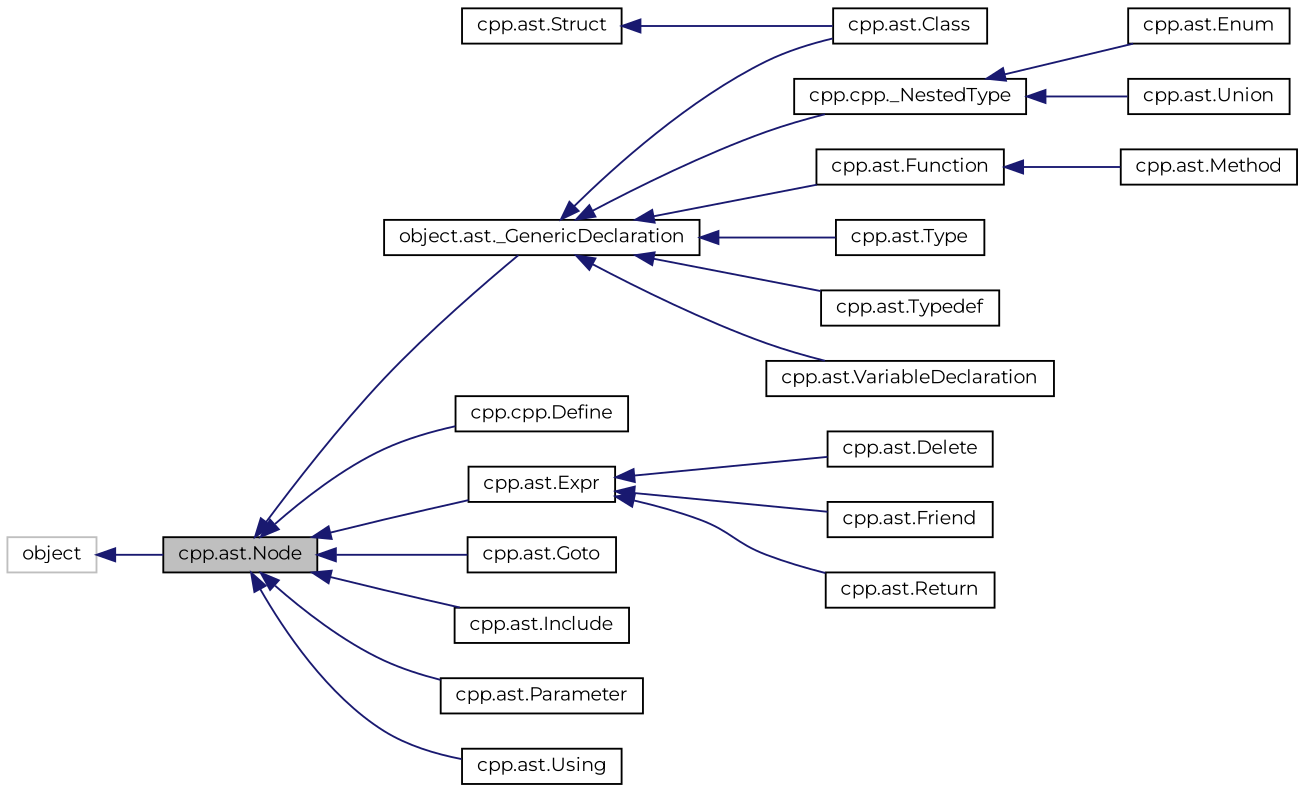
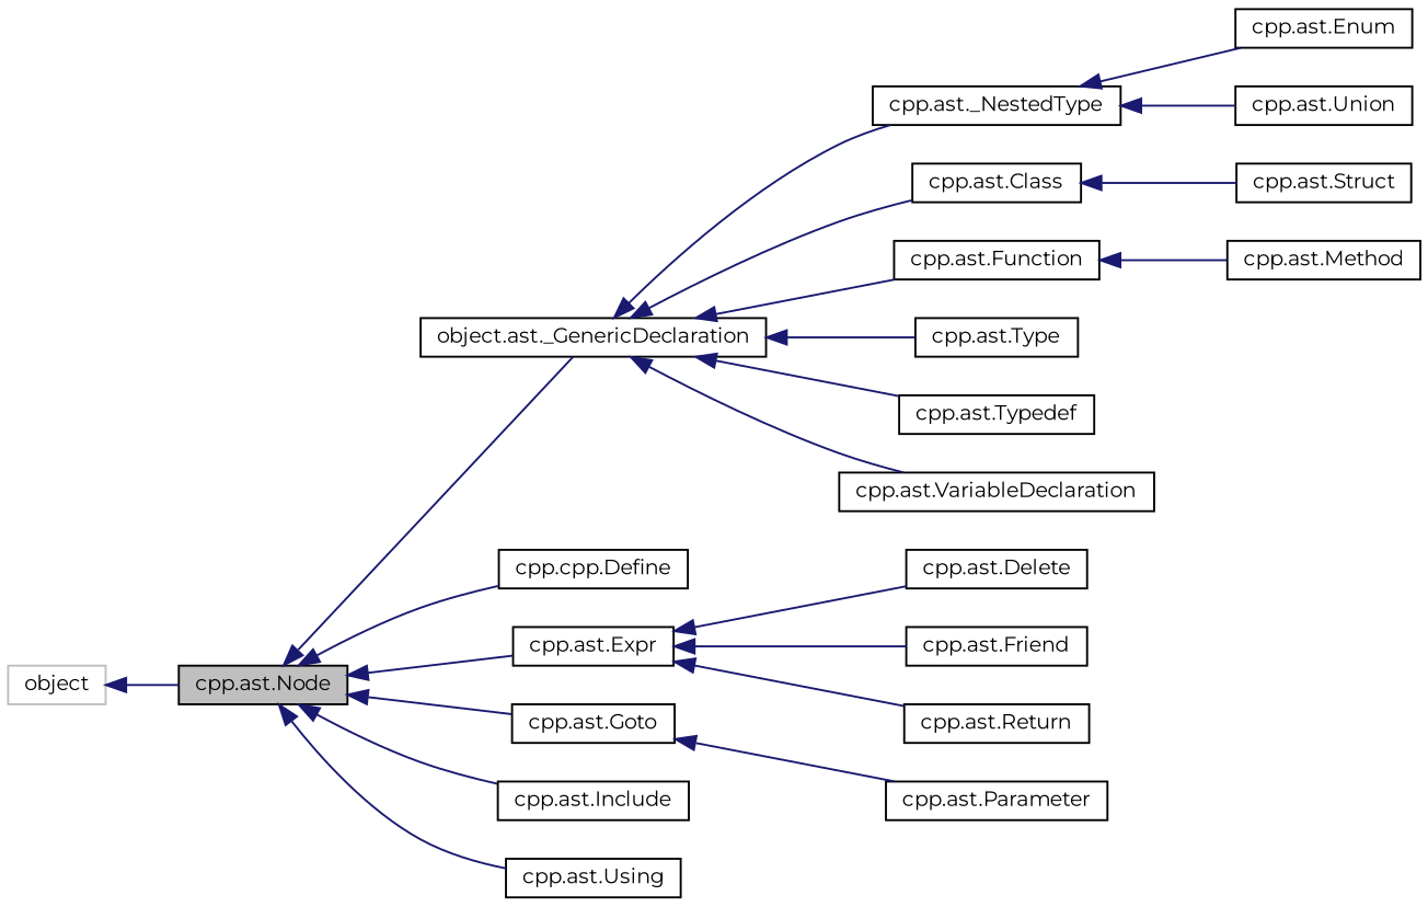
  digraph {
    fontname=Montserrat
    rankdir=LR
    node [color=black fillcolor=white fontname=Montserrat fontsize=10 shape=record style=filled]
    edge [color=midnightblue dir=back fontname=Montserrat fontsize=10 labelfontname=Helvetica labelfontsize=10 style=solid]
    n1 [fillcolor=grey75 fontcolor=black height=0.2 label="cpp.ast.Node" width=0.4]
    n2 [height=0.2 label="object.ast._GenericDeclaration" width=0.4]
    n3 [height=0.2 label="cpp.cpp.Define" width=0.4]
    n4 [height=0.2 label="cpp.ast.Expr" width=0.4]
    n5 [height=0.2 label="cpp.ast.Goto" width=0.4]
    n6 [height=0.2 label="cpp.ast.Include" width=0.4]
    n7 [height=0.2 label="cpp.ast.Parameter" width=0.4]
    n8 [height=0.2 label="cpp.ast.Using" width=0.4]
-   n9 [height=0.2 label="cpp.cpp._NestedType" width=0.4]
+   n9 [height=0.2 label="cpp.ast._NestedType" width=0.4]
    n10 [height=0.2 label="cpp.ast.Class" width=0.4]
    n11 [height=0.2 label="cpp.ast.Function" width=0.4]
    n12 [height=0.2 label="cpp.ast.Type" width=0.4]
    n13 [height=0.2 label="cpp.ast.Typedef" width=0.4]
    n14 [height=0.2 label="cpp.ast.VariableDeclaration" width=0.4]
    n15 [height=0.2 label="cpp.ast.Delete" width=0.4]
    n16 [height=0.2 label="cpp.ast.Friend" width=0.4]
    n17 [height=0.2 label="cpp.ast.Return" width=0.4]
    n18 [color=grey75 height=0.2 label=object width=0.4]
    n19 [height=0.2 label="cpp.ast.Enum" width=0.4]
    n20 [height=0.2 label="cpp.ast.Union" width=0.4]
    n21 [height=0.2 label="cpp.ast.Struct" width=0.4]
    n22 [height=0.2 label="cpp.ast.Method" width=0.4]
    n1 -> n2
    n1 -> n3
    n1 -> n4
    n1 -> n5
    n1 -> n6
-   n1 -> n7
+   n5 -> n7
    n1 -> n8
    n2 -> n9
    n2 -> n10
    n2 -> n11
    n2 -> n12
    n2 -> n13
    n2 -> n14
    n4 -> n15
    n4 -> n16
    n4 -> n17
    n9 -> n19
    n9 -> n20
-   n21 -> n10
+   n10 -> n21
    n11 -> n22
    n18 -> n1
  }
